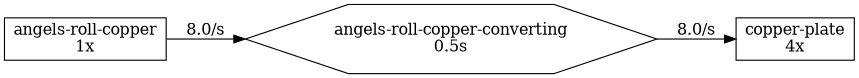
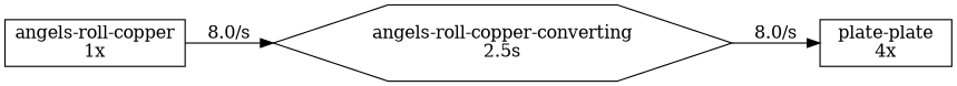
  digraph {
    rankdir=LR
    node [shape=box]
-   n1 [label="angels-roll-copper-converting\n0.5s" shape=hexagon]
-   n2 [label="copper-plate\n4x"]
+   n1 [label="angels-roll-copper-converting\n2.5s" shape=hexagon]
+   n2 [label="plate-plate\n4x"]
    n3 [label="angels-roll-copper\n1x"]
    n1 -> n2 [label="8.0/s"]
    n3 -> n1 [label="8.0/s"]
  }
